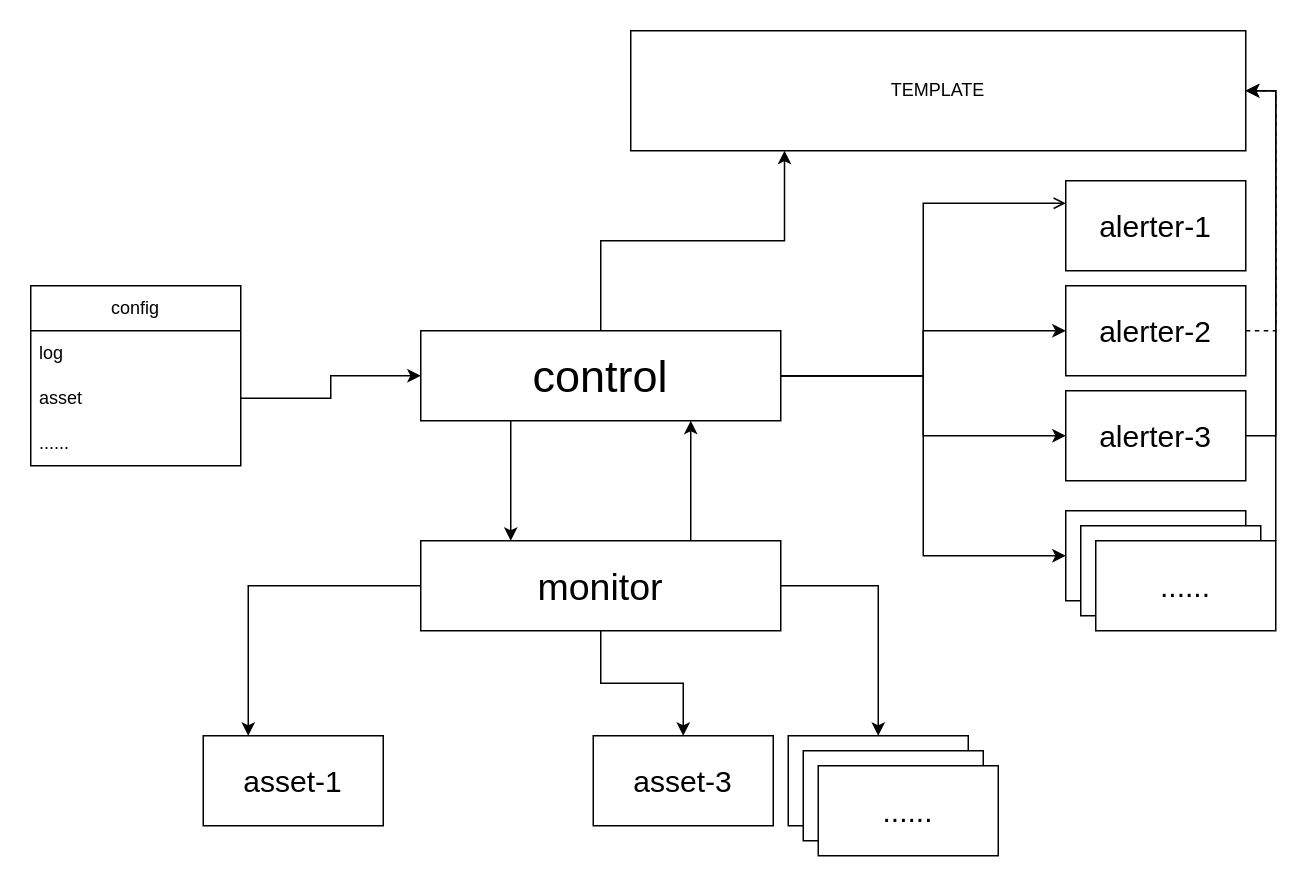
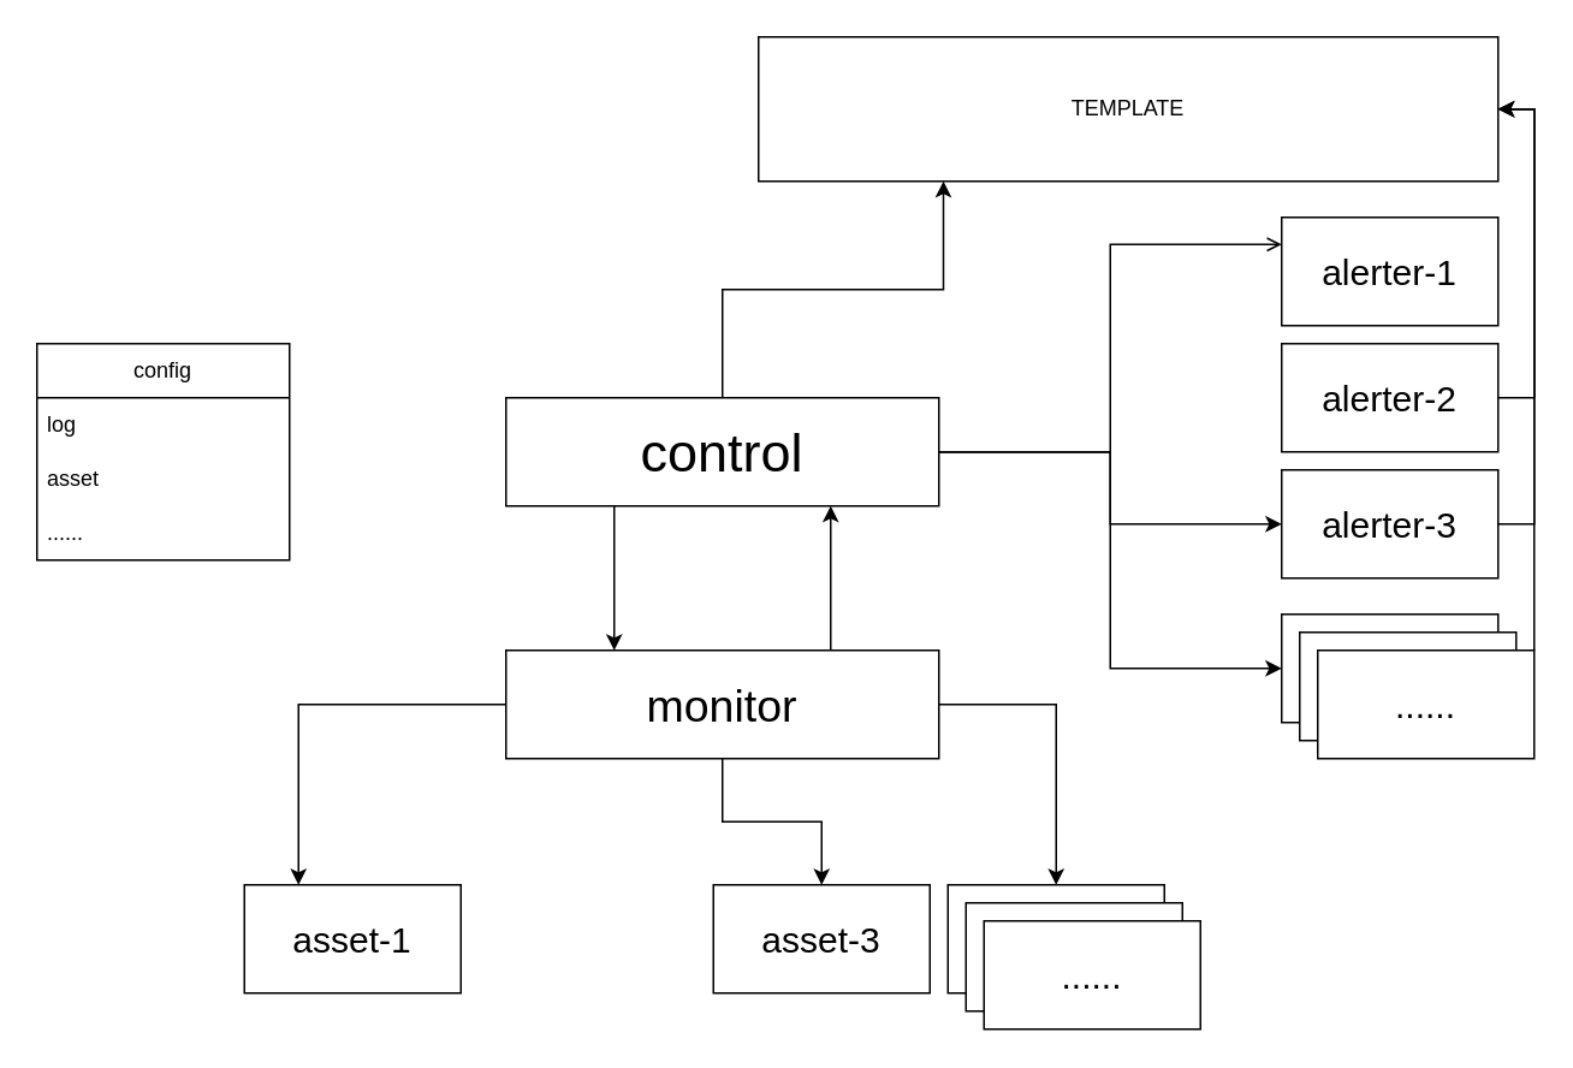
  <mxCell id="0" />
  <mxCell id="1" parent="0" />
  <mxCell id="2" style="edgeStyle=orthogonalEdgeStyle;rounded=0;orthogonalLoop=1;jettySize=auto;html=1;entryX=0;entryY=0.25;entryDx=0;entryDy=0;endArrow=open;" edge="1" parent="1" source="8" target="14"><mxGeometry relative="1" as="geometry" /></mxCell>
- <mxCell id="3" style="edgeStyle=orthogonalEdgeStyle;rounded=0;orthogonalLoop=1;jettySize=auto;html=1;entryX=0;entryY=0.5;entryDx=0;entryDy=0;" edge="1" parent="1" source="8" target="16"><mxGeometry relative="1" as="geometry" /></mxCell>
  <mxCell id="4" style="edgeStyle=orthogonalEdgeStyle;rounded=0;orthogonalLoop=1;jettySize=auto;html=1;" edge="1" parent="1" source="8" target="18"><mxGeometry relative="1" as="geometry" /></mxCell>
  <mxCell id="5" style="edgeStyle=orthogonalEdgeStyle;rounded=0;orthogonalLoop=1;jettySize=auto;html=1;entryX=0;entryY=0.5;entryDx=0;entryDy=0;" edge="1" parent="1" source="8" target="19"><mxGeometry relative="1" as="geometry" /></mxCell>
  <mxCell id="6" style="edgeStyle=orthogonalEdgeStyle;rounded=0;orthogonalLoop=1;jettySize=auto;html=1;entryX=0.25;entryY=0;entryDx=0;entryDy=0;" edge="1" parent="1" source="8" target="27"><mxGeometry relative="1" as="geometry"><Array as="points"><mxPoint x="340" y="300" /><mxPoint x="340" y="300" /></Array></mxGeometry></mxCell>
  <mxCell id="7" style="edgeStyle=orthogonalEdgeStyle;rounded=0;orthogonalLoop=1;jettySize=auto;html=1;entryX=0.25;entryY=1;entryDx=0;entryDy=0;" edge="1" parent="1" source="8" target="33"><mxGeometry relative="1" as="geometry" /></mxCell>
  <mxCell id="8" value="&lt;font style=&quot;font-size: 30px;&quot;&gt;control&lt;/font&gt;" style="rounded=0;whiteSpace=wrap;html=1;" vertex="1" parent="1"><mxGeometry x="280" y="220" width="240" height="60" as="geometry" /></mxCell>
  <mxCell id="9" value="config" style="swimlane;fontStyle=0;childLayout=stackLayout;horizontal=1;startSize=30;horizontalStack=0;resizeParent=1;resizeParentMax=0;resizeLast=0;collapsible=1;marginBottom=0;whiteSpace=wrap;html=1;" vertex="1" parent="1"><mxGeometry x="20" y="190" width="140" height="120" as="geometry"><mxRectangle x="-540" y="210" width="70" height="30" as="alternateBounds" /></mxGeometry></mxCell>
  <mxCell id="10" value="log" style="text;strokeColor=none;fillColor=none;align=left;verticalAlign=middle;spacingLeft=4;spacingRight=4;overflow=hidden;points=[[0,0.5],[1,0.5]];portConstraint=eastwest;rotatable=0;whiteSpace=wrap;html=1;" vertex="1" parent="9"><mxGeometry y="30" width="140" height="30" as="geometry" /></mxCell>
  <mxCell id="11" value="asset" style="text;strokeColor=none;fillColor=none;align=left;verticalAlign=middle;spacingLeft=4;spacingRight=4;overflow=hidden;points=[[0,0.5],[1,0.5]];portConstraint=eastwest;rotatable=0;whiteSpace=wrap;html=1;" vertex="1" parent="9"><mxGeometry y="60" width="140" height="30" as="geometry" /></mxCell>
  <mxCell id="12" value="......" style="text;strokeColor=none;fillColor=none;align=left;verticalAlign=middle;spacingLeft=4;spacingRight=4;overflow=hidden;points=[[0,0.5],[1,0.5]];portConstraint=eastwest;rotatable=0;whiteSpace=wrap;html=1;" vertex="1" parent="9"><mxGeometry y="90" width="140" height="30" as="geometry" /></mxCell>
- <mxCell id="13" style="edgeStyle=orthogonalEdgeStyle;rounded=0;orthogonalLoop=1;jettySize=auto;html=1;entryX=0;entryY=0.5;entryDx=0;entryDy=0;" edge="1" parent="1" source="11" target="8"><mxGeometry relative="1" as="geometry" /></mxCell>
  <mxCell id="14" value="&lt;font style=&quot;font-size: 20px;&quot;&gt;alerter-1&lt;/font&gt;" style="rounded=0;whiteSpace=wrap;html=1;" vertex="1" parent="1"><mxGeometry x="710" y="120" width="120" height="60" as="geometry" /></mxCell>
- <mxCell id="15" style="edgeStyle=orthogonalEdgeStyle;rounded=0;orthogonalLoop=1;jettySize=auto;html=1;entryX=1;entryY=0.5;entryDx=0;entryDy=0;dashed=1;" edge="1" parent="1" source="16" target="33"><mxGeometry relative="1" as="geometry"><Array as="points"><mxPoint x="850" y="220" /><mxPoint x="850" y="60" /></Array></mxGeometry></mxCell>
+ <mxCell id="15" style="edgeStyle=orthogonalEdgeStyle;rounded=0;orthogonalLoop=1;jettySize=auto;html=1;entryX=1;entryY=0.5;entryDx=0;entryDy=0;" edge="1" parent="1" source="16" target="33"><mxGeometry relative="1" as="geometry"><Array as="points"><mxPoint x="850" y="220" /><mxPoint x="850" y="60" /></Array></mxGeometry></mxCell>
  <mxCell id="16" value="&lt;font style=&quot;font-size: 20px;&quot;&gt;alerter-2&lt;/font&gt;" style="rounded=0;whiteSpace=wrap;html=1;" vertex="1" parent="1"><mxGeometry x="710" y="190" width="120" height="60" as="geometry" /></mxCell>
  <mxCell id="17" style="edgeStyle=orthogonalEdgeStyle;rounded=0;orthogonalLoop=1;jettySize=auto;html=1;entryX=1;entryY=0.5;entryDx=0;entryDy=0;" edge="1" parent="1" source="18" target="33"><mxGeometry relative="1" as="geometry"><Array as="points"><mxPoint x="850" y="290" /><mxPoint x="850" y="60" /></Array></mxGeometry></mxCell>
  <mxCell id="18" value="&lt;font style=&quot;font-size: 20px;&quot;&gt;alerter-3&lt;/font&gt;" style="rounded=0;whiteSpace=wrap;html=1;" vertex="1" parent="1"><mxGeometry x="710" y="260" width="120" height="60" as="geometry" /></mxCell>
  <mxCell id="19" value="&lt;font style=&quot;font-size: 20px;&quot;&gt;alerter1&lt;/font&gt;" style="rounded=0;whiteSpace=wrap;html=1;" vertex="1" parent="1"><mxGeometry x="710" y="340" width="120" height="60" as="geometry" /></mxCell>
  <mxCell id="20" value="&lt;font style=&quot;font-size: 20px;&quot;&gt;alerter1&lt;/font&gt;" style="rounded=0;whiteSpace=wrap;html=1;" vertex="1" parent="1"><mxGeometry x="720" y="350" width="120" height="60" as="geometry" /></mxCell>
  <mxCell id="21" style="edgeStyle=orthogonalEdgeStyle;rounded=0;orthogonalLoop=1;jettySize=auto;html=1;entryX=1;entryY=0.5;entryDx=0;entryDy=0;" edge="1" parent="1" source="22" target="33"><mxGeometry relative="1" as="geometry"><Array as="points"><mxPoint x="850" y="60" /></Array></mxGeometry></mxCell>
  <mxCell id="22" value="&lt;span style=&quot;font-size: 20px;&quot;&gt;......&lt;/span&gt;" style="rounded=0;whiteSpace=wrap;html=1;" vertex="1" parent="1"><mxGeometry x="730" y="360" width="120" height="60" as="geometry" /></mxCell>
  <mxCell id="23" style="edgeStyle=orthogonalEdgeStyle;rounded=0;orthogonalLoop=1;jettySize=auto;html=1;entryX=0.25;entryY=0;entryDx=0;entryDy=0;" edge="1" parent="1" source="27" target="28"><mxGeometry relative="1" as="geometry" /></mxCell>
  <mxCell id="24" style="edgeStyle=orthogonalEdgeStyle;rounded=0;orthogonalLoop=1;jettySize=auto;html=1;entryX=0.5;entryY=0;entryDx=0;entryDy=0;" edge="1" parent="1" source="27" target="30"><mxGeometry relative="1" as="geometry" /></mxCell>
  <mxCell id="25" style="edgeStyle=orthogonalEdgeStyle;rounded=0;orthogonalLoop=1;jettySize=auto;html=1;entryX=0.5;entryY=0;entryDx=0;entryDy=0;" edge="1" parent="1" source="27" target="29"><mxGeometry relative="1" as="geometry" /></mxCell>
  <mxCell id="26" style="edgeStyle=orthogonalEdgeStyle;rounded=0;orthogonalLoop=1;jettySize=auto;html=1;entryX=0.75;entryY=1;entryDx=0;entryDy=0;" edge="1" parent="1" source="27" target="8"><mxGeometry relative="1" as="geometry"><Array as="points"><mxPoint x="460" y="340" /><mxPoint x="460" y="340" /></Array></mxGeometry></mxCell>
  <mxCell id="27" value="&lt;font style=&quot;font-size: 25px;&quot;&gt;monitor&lt;/font&gt;" style="rounded=0;whiteSpace=wrap;html=1;" vertex="1" parent="1"><mxGeometry x="280" y="360" width="240" height="60" as="geometry" /></mxCell>
  <mxCell id="28" value="&lt;font style=&quot;font-size: 20px;&quot;&gt;asset-1&lt;/font&gt;" style="rounded=0;whiteSpace=wrap;html=1;" vertex="1" parent="1"><mxGeometry x="135" y="490" width="120" height="60" as="geometry" /></mxCell>
  <mxCell id="29" value="&lt;font style=&quot;font-size: 20px;&quot;&gt;asset-3&lt;/font&gt;" style="rounded=0;whiteSpace=wrap;html=1;" vertex="1" parent="1"><mxGeometry x="395" y="490" width="120" height="60" as="geometry" /></mxCell>
  <mxCell id="30" value="asset-1" style="rounded=0;whiteSpace=wrap;html=1;" vertex="1" parent="1"><mxGeometry x="525" y="490" width="120" height="60" as="geometry" /></mxCell>
  <mxCell id="31" value="asset-1" style="rounded=0;whiteSpace=wrap;html=1;" vertex="1" parent="1"><mxGeometry x="535" y="500" width="120" height="60" as="geometry" /></mxCell>
  <mxCell id="32" value="&lt;font style=&quot;font-size: 20px;&quot;&gt;......&lt;/font&gt;" style="rounded=0;whiteSpace=wrap;html=1;" vertex="1" parent="1"><mxGeometry x="545" y="510" width="120" height="60" as="geometry" /></mxCell>
  <mxCell id="33" value="TEMPLATE" style="rounded=0;whiteSpace=wrap;html=1;" vertex="1" parent="1"><mxGeometry x="420" y="20" width="410" height="80" as="geometry" /></mxCell>
